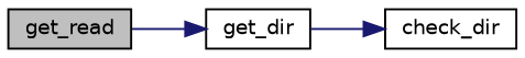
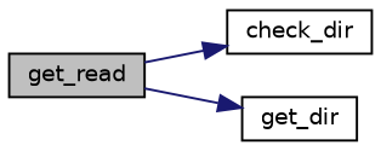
  digraph {
    rankdir=LR
    node [color=black fillcolor=white fontname=Helvetica fontsize=10 shape=record style=filled]
    edge [color=midnightblue fontname=Helvetica fontsize=10 labelfontname=Helvetica labelfontsize=10 style=solid]
    n1 [fillcolor=grey75 fontcolor=black height=0.2 label=get_read width=0.4]
    n2 [height=0.2 label=check_dir width=0.4]
    n3 [height=0.2 label=get_dir width=0.4]
-   n3 -> n2
+   n1 -> n2
    n1 -> n3
  }
